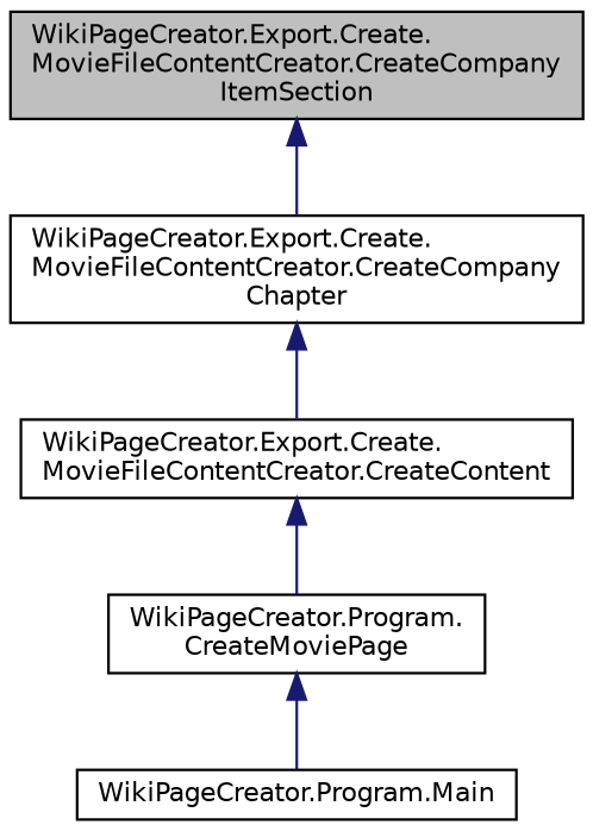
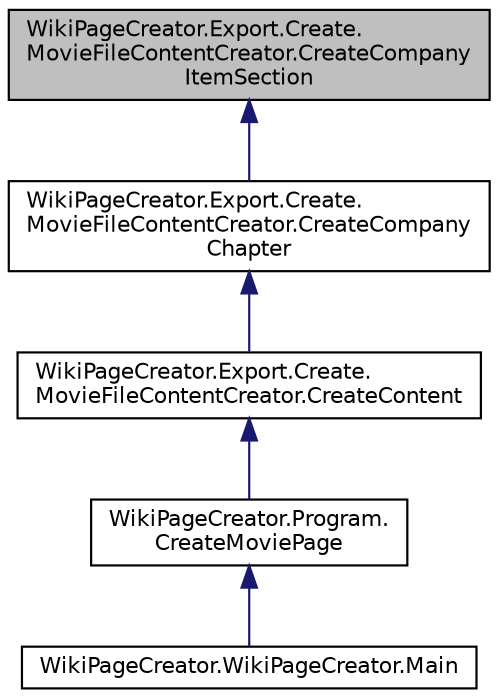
  digraph {
    rankdir=TB
    node [color=black fillcolor=white fontname=Helvetica fontsize=10 shape=record style=filled]
    edge [color=midnightblue dir=back fontname=Helvetica fontsize=10 labelfontname=Helvetica labelfontsize=10 style=solid]
    n1 [fillcolor=grey75 fontcolor=black height=0.2 label="WikiPageCreator.Export.Create.\lMovieFileContentCreator.CreateCompany\lItemSection" width=0.4]
    n2 [height=0.2 label="WikiPageCreator.Export.Create.\lMovieFileContentCreator.CreateCompany\lChapter" width=0.4]
    n3 [height=0.2 label="WikiPageCreator.Export.Create.\lMovieFileContentCreator.CreateContent" width=0.4]
    n4 [height=0.2 label="WikiPageCreator.Program.\lCreateMoviePage" width=0.4]
-   n5 [height=0.2 label="WikiPageCreator.Program.Main" width=0.4]
+   n5 [height=0.2 label="WikiPageCreator.WikiPageCreator.Main" width=0.4]
    n1 -> n2
    n2 -> n3
    n3 -> n4
    n4 -> n5
  }
